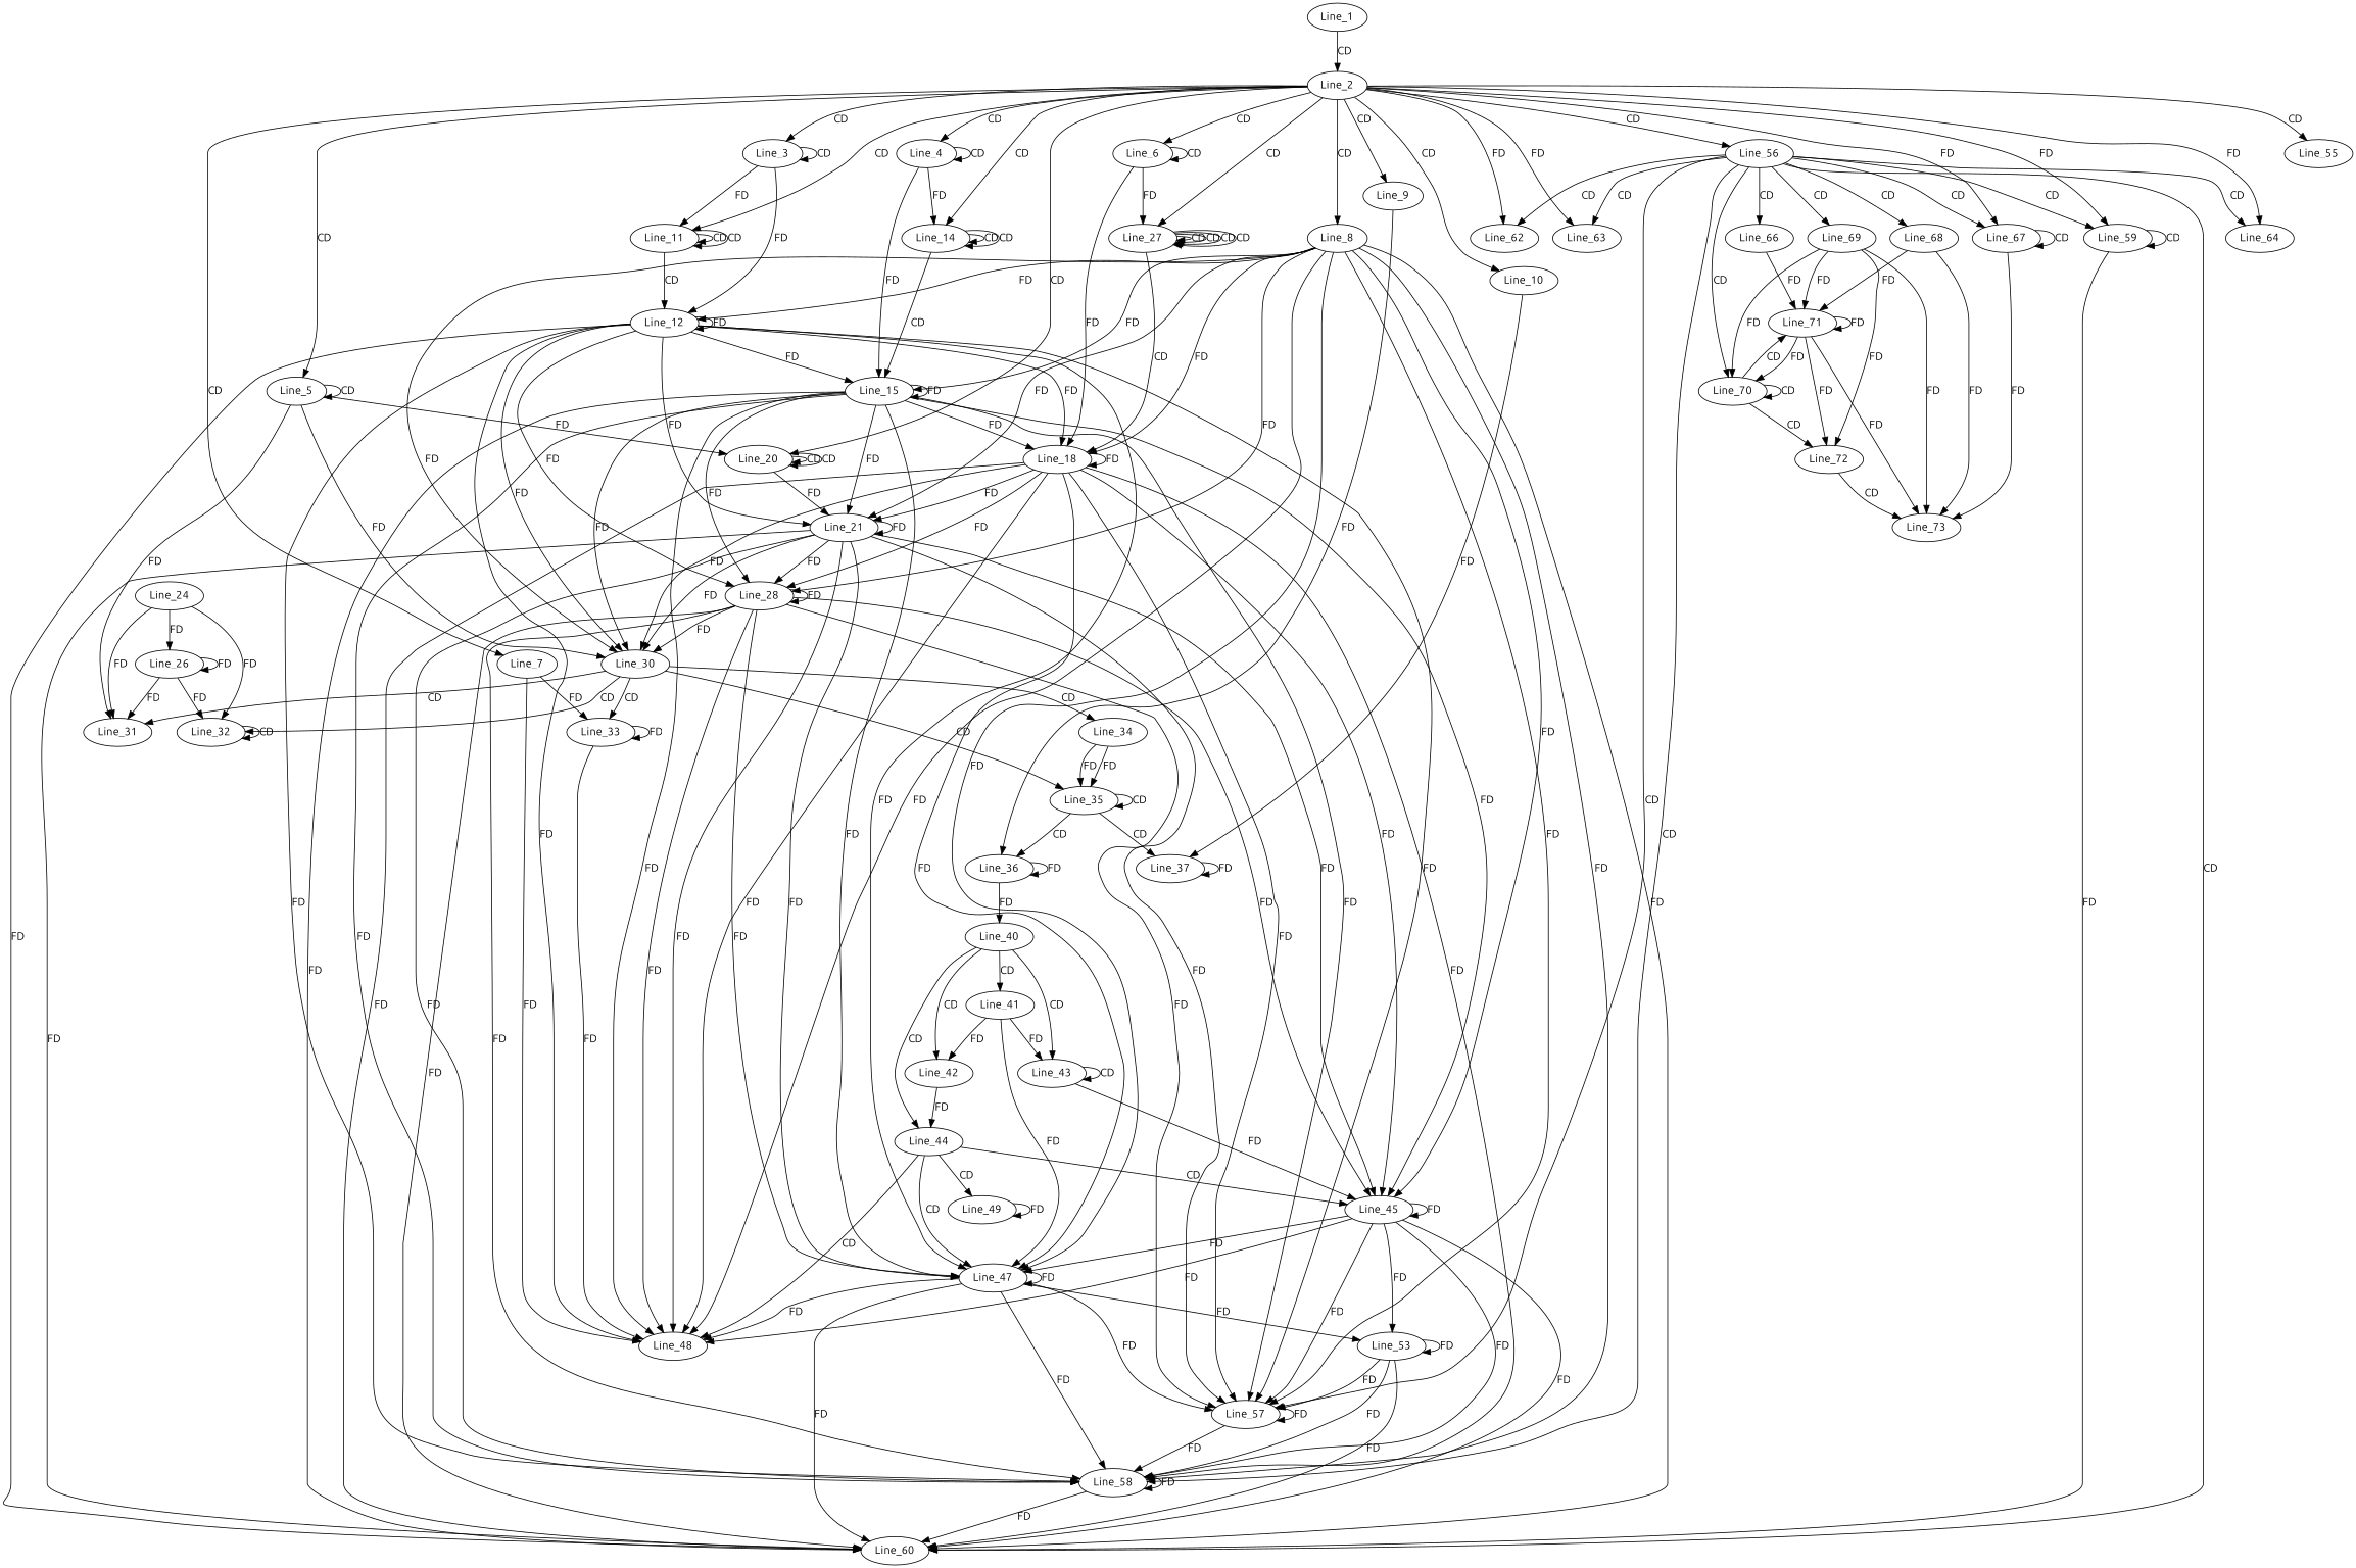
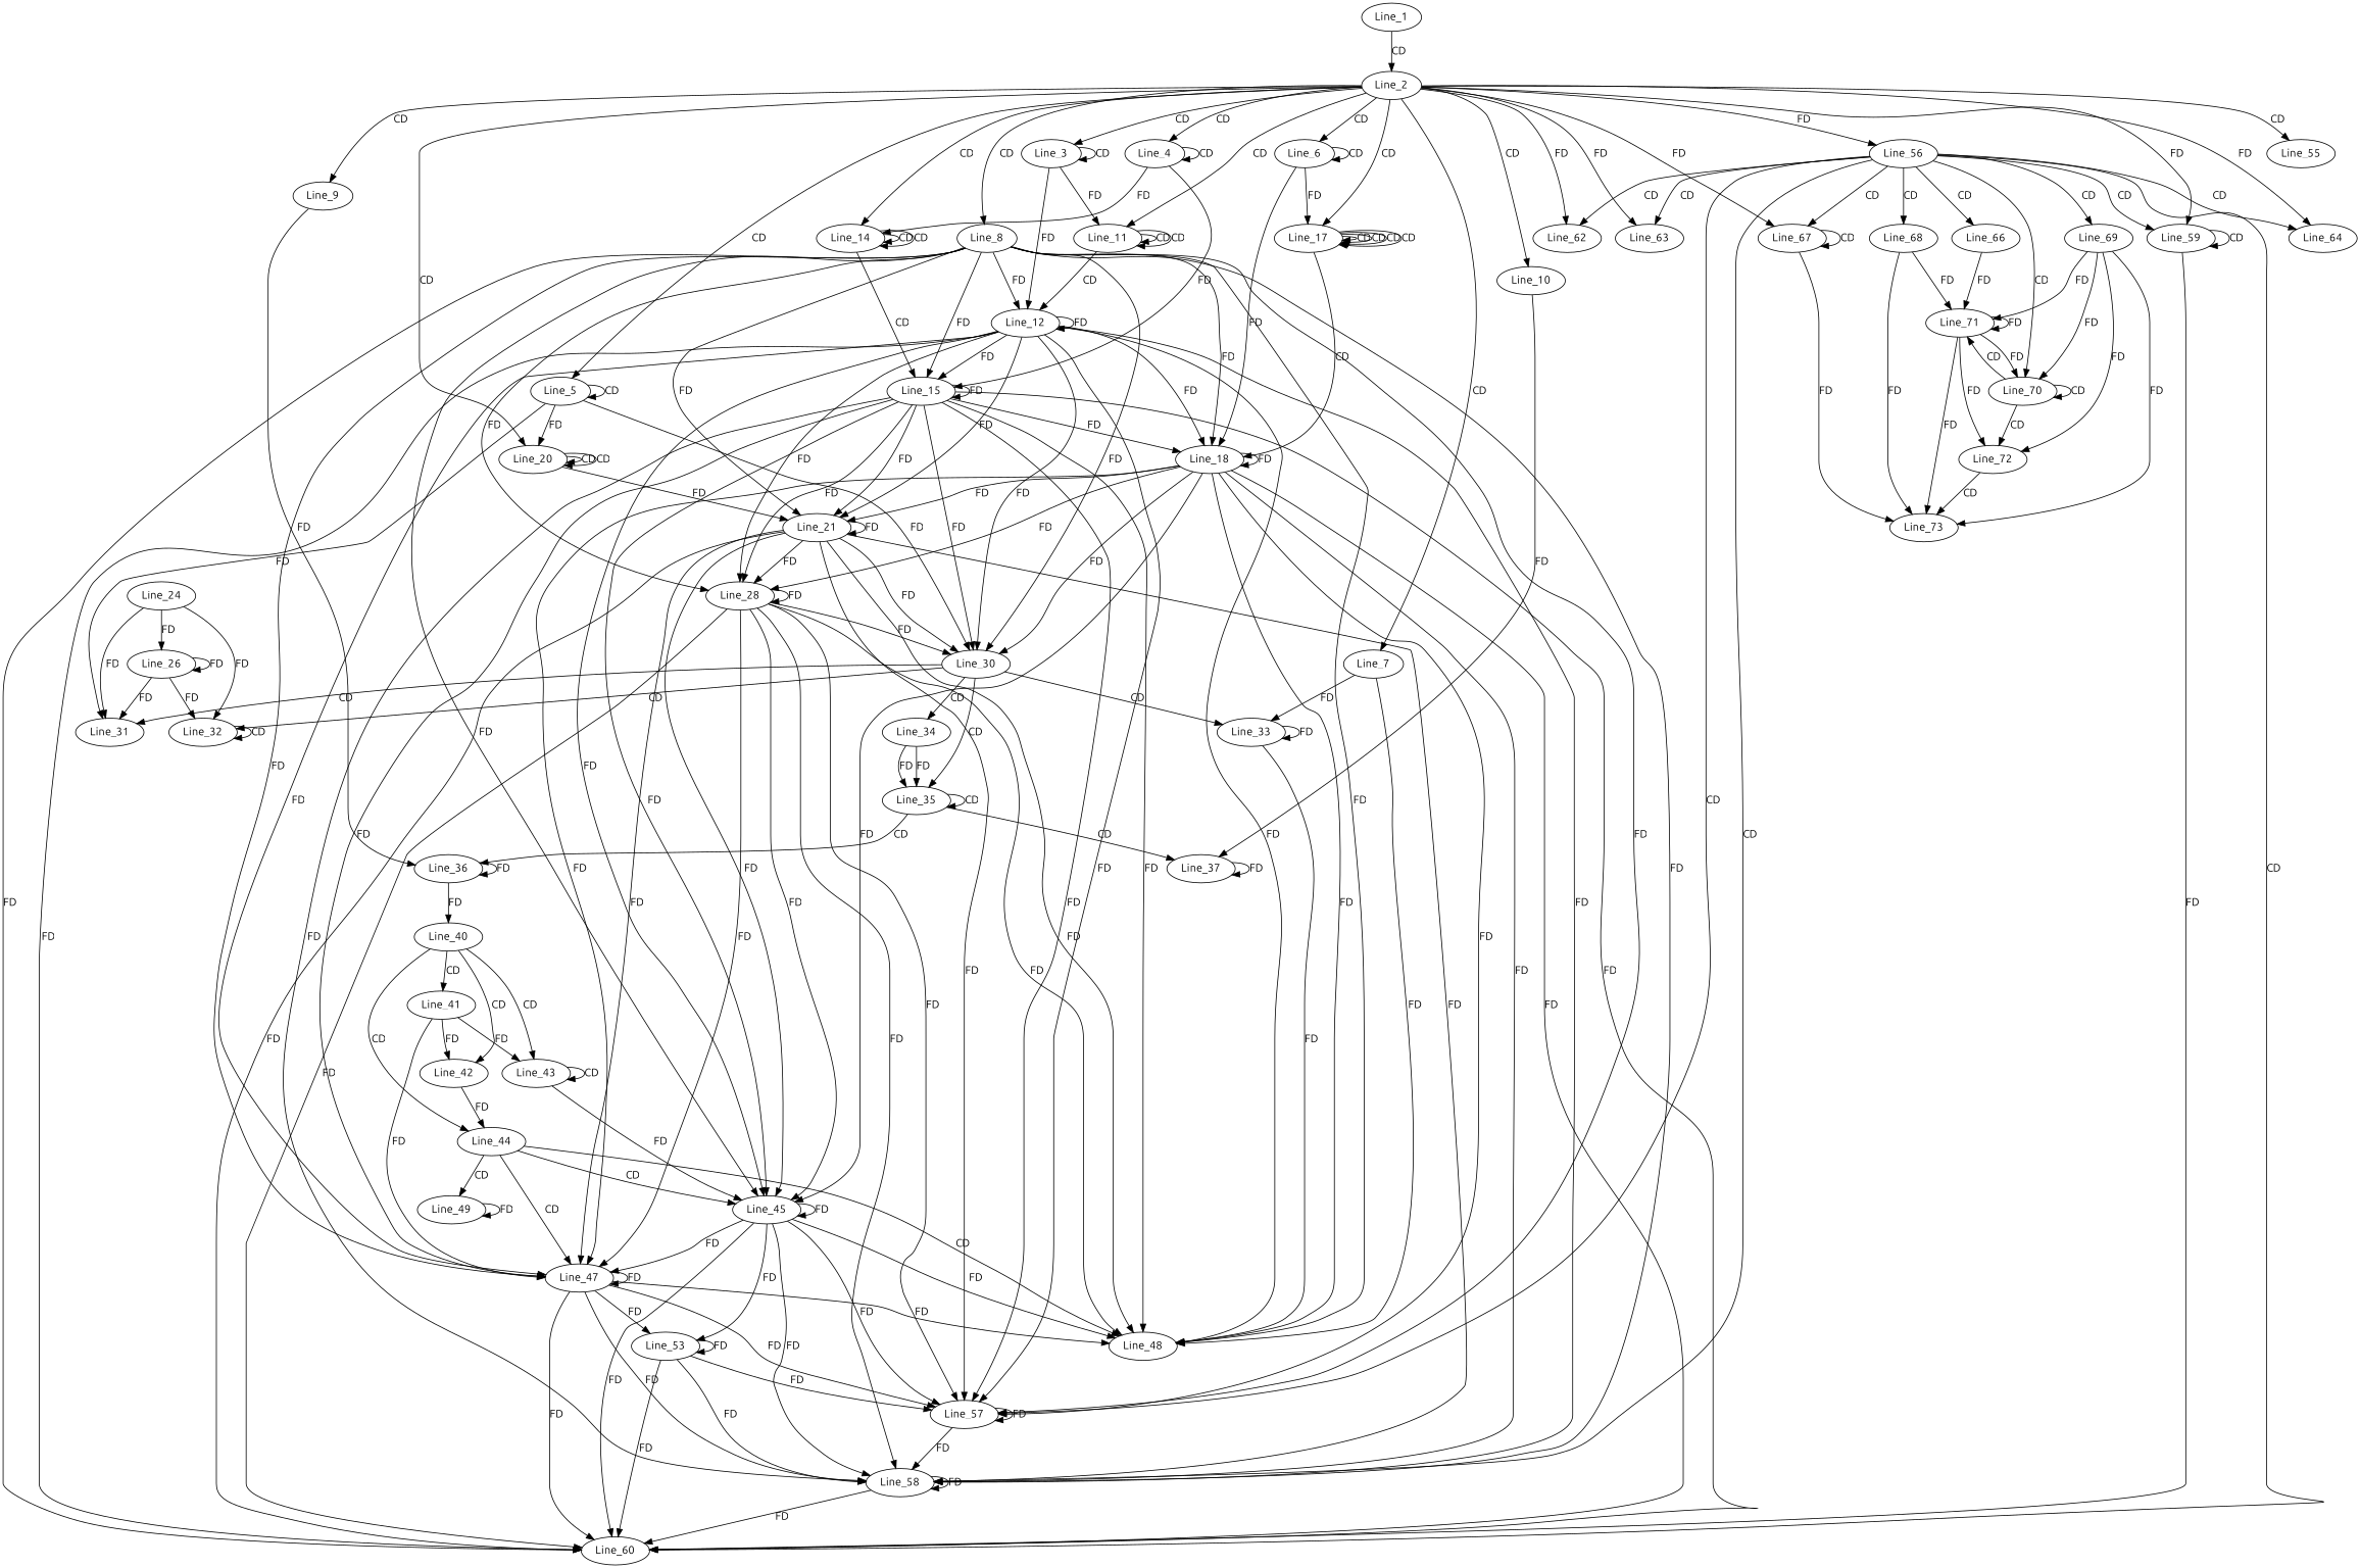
  digraph {
    fontname=Ubuntu
    node [fontname=Ubuntu]
    edge [fontname=Ubuntu]
    Line_1
    Line_2
    Line_3
    Line_4
    Line_5
    Line_6
    Line_7
    Line_8
    Line_9
    Line_10
    Line_11
    Line_14
-   Line_17 [label=Line_27]
+   Line_17
    Line_20
    Line_55
    Line_56
    Line_59
    Line_62
    Line_63
    Line_64
    Line_67
    Line_12
    Line_15
    Line_31
    Line_30
    Line_18
    Line_33
    Line_48
    Line_21
    Line_28
    Line_45
    Line_47
    Line_57
    Line_58
    Line_60
    Line_36
    Line_37
    Line_66
    Line_68
    Line_69
    Line_70
    Line_73
    Line_32
    Line_34
    Line_35
    Line_53
    Line_40
    Line_41
    Line_42
    Line_43
    Line_44
    Line_24
    Line_26
    Line_49
    Line_71
    Line_72
    Line_1 -> Line_2 [label=CD]
    Line_2 -> Line_3 [label=CD]
    Line_2 -> Line_4 [label=CD]
    Line_2 -> Line_5 [label=CD]
    Line_2 -> Line_6 [label=CD]
    Line_2 -> Line_7 [label=CD]
    Line_2 -> Line_8 [label=CD]
    Line_2 -> Line_9 [label=CD]
    Line_2 -> Line_10 [label=CD]
    Line_2 -> Line_11 [label=CD]
    Line_2 -> Line_14 [label=CD]
    Line_2 -> Line_17 [label=CD]
    Line_2 -> Line_20 [label=CD]
    Line_2 -> Line_55 [label=CD]
-   Line_2 -> Line_56 [label=CD]
+   Line_2 -> Line_56 [label=FD]
    Line_2 -> Line_59 [label=FD]
    Line_2 -> Line_62 [label=FD]
    Line_2 -> Line_63 [label=FD]
    Line_2 -> Line_64 [label=FD]
    Line_2 -> Line_67 [label=FD]
    Line_3 -> Line_3 [label=CD]
    Line_3 -> Line_11 [label=FD]
    Line_3 -> Line_12 [label=FD]
    Line_4 -> Line_4 [label=CD]
    Line_4 -> Line_14 [label=FD]
    Line_4 -> Line_15 [label=FD]
    Line_5 -> Line_5 [label=CD]
    Line_5 -> Line_20 [label=FD]
    Line_5 -> Line_31 [label=FD]
    Line_5 -> Line_30 [label=FD]
    Line_6 -> Line_6 [label=CD]
    Line_6 -> Line_17 [label=FD]
    Line_6 -> Line_18 [label=FD]
    Line_7 -> Line_33 [label=FD]
    Line_7 -> Line_48 [label=FD]
    Line_8 -> Line_12 [label=FD]
    Line_8 -> Line_15 [label=FD]
    Line_8 -> Line_30 [label=FD]
    Line_8 -> Line_18 [label=FD]
    Line_8 -> Line_48 [label=FD]
    Line_8 -> Line_21 [label=FD]
    Line_8 -> Line_28 [label=FD]
    Line_8 -> Line_45 [label=FD]
    Line_8 -> Line_47 [label=FD]
    Line_8 -> Line_57 [label=FD]
    Line_8 -> Line_58 [label=FD]
    Line_8 -> Line_60 [label=FD]
    Line_9 -> Line_36 [label=FD]
    Line_10 -> Line_37 [label=FD]
    Line_11 -> Line_11 [label=CD]
    Line_11 -> Line_11 [label=CD]
    Line_11 -> Line_12 [label=CD]
    Line_14 -> Line_14 [label=CD]
    Line_14 -> Line_14 [label=CD]
    Line_14 -> Line_15 [label=CD]
    Line_17 -> Line_17 [label=CD]
    Line_17 -> Line_17 [label=CD]
    Line_17 -> Line_17 [label=CD]
    Line_17 -> Line_17 [label=CD]
    Line_17 -> Line_18 [label=CD]
    Line_20 -> Line_20 [label=CD]
    Line_20 -> Line_20 [label=CD]
    Line_20 -> Line_21 [label=FD]
    Line_56 -> Line_59 [label=CD]
    Line_56 -> Line_62 [label=CD]
    Line_56 -> Line_63 [label=CD]
    Line_56 -> Line_64 [label=CD]
    Line_56 -> Line_67 [label=CD]
    Line_56 -> Line_57 [label=CD]
    Line_56 -> Line_58 [label=CD]
    Line_56 -> Line_60 [label=CD]
    Line_56 -> Line_66 [label=CD]
    Line_56 -> Line_68 [label=CD]
    Line_56 -> Line_69 [label=CD]
    Line_56 -> Line_70 [label=CD]
    Line_59 -> Line_59 [label=CD]
    Line_59 -> Line_60 [label=FD]
    Line_67 -> Line_67 [label=CD]
    Line_67 -> Line_73 [label=FD]
    Line_12 -> Line_12 [label=FD]
    Line_12 -> Line_15 [label=FD]
    Line_12 -> Line_30 [label=FD]
    Line_12 -> Line_18 [label=FD]
    Line_12 -> Line_48 [label=FD]
    Line_12 -> Line_21 [label=FD]
    Line_12 -> Line_28 [label=FD]
+   Line_12 -> Line_45 [label=FD]
    Line_12 -> Line_47 [label=FD]
    Line_12 -> Line_57 [label=FD]
    Line_12 -> Line_58 [label=FD]
    Line_12 -> Line_60 [label=FD]
    Line_15 -> Line_15 [label=FD]
    Line_15 -> Line_30 [label=FD]
    Line_15 -> Line_18 [label=FD]
    Line_15 -> Line_48 [label=FD]
    Line_15 -> Line_21 [label=FD]
    Line_15 -> Line_28 [label=FD]
    Line_15 -> Line_45 [label=FD]
    Line_15 -> Line_47 [label=FD]
    Line_15 -> Line_57 [label=FD]
    Line_15 -> Line_58 [label=FD]
    Line_15 -> Line_60 [label=FD]
    Line_30 -> Line_31 [label=CD]
    Line_30 -> Line_33 [label=CD]
    Line_30 -> Line_32 [label=CD]
    Line_30 -> Line_34 [label=CD]
    Line_30 -> Line_35 [label=CD]
    Line_18 -> Line_30 [label=FD]
    Line_18 -> Line_18 [label=FD]
    Line_18 -> Line_48 [label=FD]
    Line_18 -> Line_21 [label=FD]
    Line_18 -> Line_28 [label=FD]
    Line_18 -> Line_45 [label=FD]
    Line_18 -> Line_47 [label=FD]
    Line_18 -> Line_57 [label=FD]
    Line_18 -> Line_58 [label=FD]
    Line_18 -> Line_60 [label=FD]
    Line_33 -> Line_33 [label=FD]
    Line_33 -> Line_48 [label=FD]
    Line_21 -> Line_30 [label=FD]
    Line_21 -> Line_48 [label=FD]
    Line_21 -> Line_21 [label=FD]
    Line_21 -> Line_28 [label=FD]
    Line_21 -> Line_45 [label=FD]
    Line_21 -> Line_47 [label=FD]
    Line_21 -> Line_57 [label=FD]
    Line_21 -> Line_58 [label=FD]
    Line_21 -> Line_60 [label=FD]
    Line_28 -> Line_30 [label=FD]
    Line_28 -> Line_48 [label=FD]
    Line_28 -> Line_28 [label=FD]
    Line_28 -> Line_45 [label=FD]
    Line_28 -> Line_47 [label=FD]
    Line_28 -> Line_57 [label=FD]
    Line_28 -> Line_58 [label=FD]
    Line_28 -> Line_60 [label=FD]
    Line_45 -> Line_48 [label=FD]
    Line_45 -> Line_45 [label=FD]
    Line_45 -> Line_47 [label=FD]
    Line_45 -> Line_57 [label=FD]
    Line_45 -> Line_58 [label=FD]
    Line_45 -> Line_60 [label=FD]
    Line_45 -> Line_53 [label=FD]
    Line_47 -> Line_48 [label=FD]
    Line_47 -> Line_47 [label=FD]
    Line_47 -> Line_57 [label=FD]
    Line_47 -> Line_58 [label=FD]
    Line_47 -> Line_60 [label=FD]
    Line_47 -> Line_53 [label=FD]
    Line_57 -> Line_57 [label=FD]
    Line_57 -> Line_58 [label=FD]
    Line_58 -> Line_58 [label=FD]
    Line_58 -> Line_60 [label=FD]
    Line_36 -> Line_36 [label=FD]
    Line_36 -> Line_40 [label=FD]
    Line_37 -> Line_37 [label=FD]
    Line_66 -> Line_71 [label=FD]
    Line_68 -> Line_73 [label=FD]
    Line_68 -> Line_71 [label=FD]
    Line_69 -> Line_70 [label=FD]
    Line_69 -> Line_73 [label=FD]
    Line_69 -> Line_71 [label=FD]
    Line_69 -> Line_72 [label=FD]
    Line_70 -> Line_70 [label=CD]
    Line_70 -> Line_71 [label=CD]
    Line_70 -> Line_72 [label=CD]
    Line_32 -> Line_32 [label=CD]
    Line_34 -> Line_35 [label=FD]
    Line_34 -> Line_35 [label=FD]
    Line_35 -> Line_36 [label=CD]
    Line_35 -> Line_37 [label=CD]
    Line_35 -> Line_35 [label=CD]
    Line_53 -> Line_57 [label=FD]
    Line_53 -> Line_58 [label=FD]
    Line_53 -> Line_60 [label=FD]
    Line_53 -> Line_53 [label=FD]
    Line_40 -> Line_41 [label=CD]
    Line_40 -> Line_42 [label=CD]
    Line_40 -> Line_43 [label=CD]
    Line_40 -> Line_44 [label=CD]
    Line_41 -> Line_47 [label=FD]
    Line_41 -> Line_42 [label=FD]
    Line_41 -> Line_43 [label=FD]
    Line_42 -> Line_44 [label=FD]
    Line_43 -> Line_45 [label=FD]
    Line_43 -> Line_43 [label=CD]
    Line_44 -> Line_48 [label=CD]
    Line_44 -> Line_45 [label=CD]
    Line_44 -> Line_47 [label=CD]
    Line_44 -> Line_49 [label=CD]
    Line_24 -> Line_31 [label=FD]
    Line_24 -> Line_32 [label=FD]
    Line_24 -> Line_26 [label=FD]
    Line_26 -> Line_31 [label=FD]
    Line_26 -> Line_32 [label=FD]
    Line_26 -> Line_26 [label=FD]
    Line_49 -> Line_49 [label=FD]
    Line_71 -> Line_70 [label=FD]
    Line_71 -> Line_73 [label=FD]
    Line_71 -> Line_71 [label=FD]
    Line_71 -> Line_72 [label=FD]
    Line_72 -> Line_73 [label=CD]
  }
